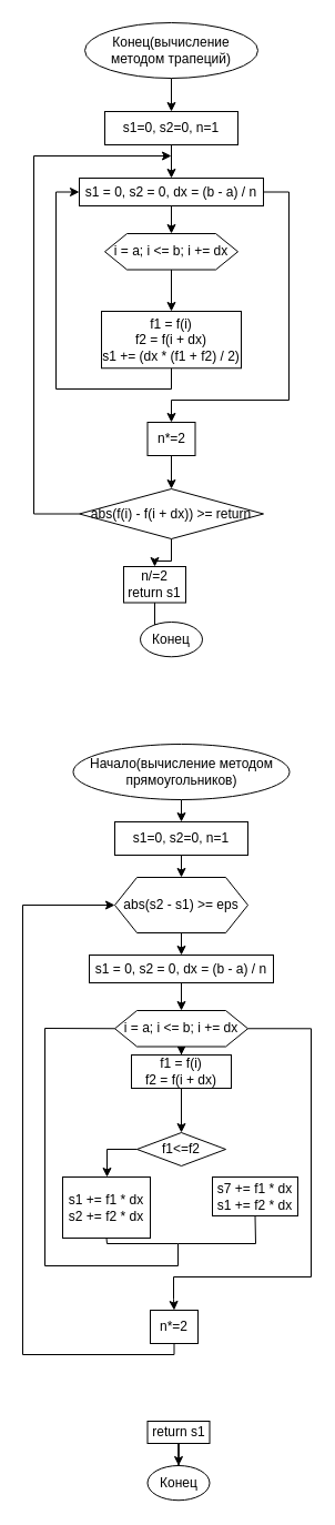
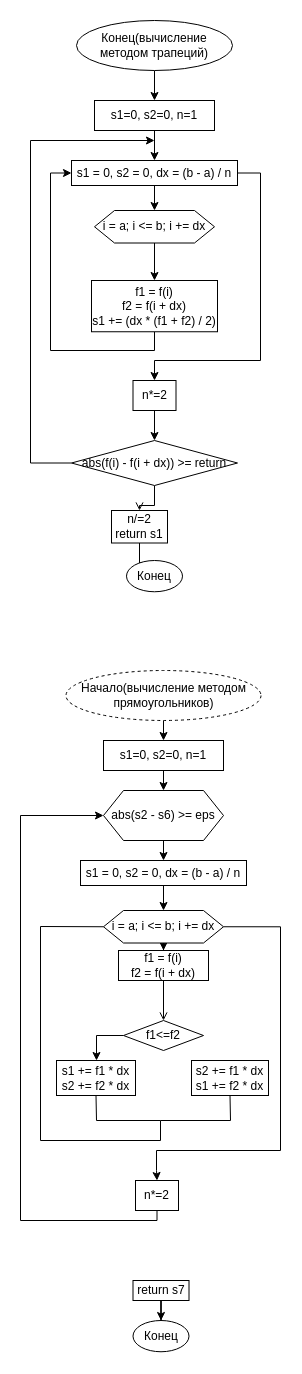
  <mxCell id="0" />
  <mxCell id="1" parent="0" />
  <mxCell id="2" style="edgeStyle=orthogonalEdgeStyle;rounded=0;orthogonalLoop=1;jettySize=auto;html=1;exitX=0.5;exitY=1;exitDx=0;exitDy=0;entryX=0.5;entryY=0;entryDx=0;entryDy=0;" edge="1" parent="1" source="3" target="5"><mxGeometry relative="1" as="geometry" /></mxCell>
  <mxCell id="3" value="Конец(вычисление методом трапеций)" style="ellipse;whiteSpace=wrap;html=1;" vertex="1" parent="1"><mxGeometry x="76" y="20" width="156" height="50" as="geometry" /></mxCell>
  <mxCell id="4" value="" style="edgeStyle=orthogonalEdgeStyle;rounded=0;orthogonalLoop=1;jettySize=auto;html=1;" edge="1" parent="1" source="5" target="8"><mxGeometry relative="1" as="geometry" /></mxCell>
  <mxCell id="5" value="s1=0, s2=0, n=1" style="whiteSpace=wrap;html=1;" vertex="1" parent="1"><mxGeometry x="94" y="100" width="120" height="30" as="geometry" /></mxCell>
  <mxCell id="6" value="" style="edgeStyle=orthogonalEdgeStyle;rounded=0;orthogonalLoop=1;jettySize=auto;html=1;" edge="1" parent="1" source="8" target="10"><mxGeometry relative="1" as="geometry" /></mxCell>
  <mxCell id="7" value="" style="edgeStyle=orthogonalEdgeStyle;rounded=0;orthogonalLoop=1;jettySize=auto;html=1;entryX=0.5;entryY=0;entryDx=0;entryDy=0;" edge="1" parent="1" source="8" target="14"><mxGeometry relative="1" as="geometry"><Array as="points"><mxPoint x="260" y="173" /><mxPoint x="260" y="360" /><mxPoint x="154" y="360" /></Array></mxGeometry></mxCell>
  <mxCell id="8" value="s1 = 0, s2 = 0, dx = (b - a) / n" style="whiteSpace=wrap;html=1;" vertex="1" parent="1"><mxGeometry x="71" y="160" width="166" height="25" as="geometry" /></mxCell>
  <mxCell id="9" value="" style="edgeStyle=orthogonalEdgeStyle;rounded=0;orthogonalLoop=1;jettySize=auto;html=1;" edge="1" parent="1" source="10" target="12"><mxGeometry relative="1" as="geometry" /></mxCell>
  <mxCell id="10" value="i = a; i &amp;lt;= b; i += dx" style="shape=hexagon;perimeter=hexagonPerimeter2;whiteSpace=wrap;html=1;fixedSize=1;" vertex="1" parent="1"><mxGeometry x="94" y="210" width="120" height="32.5" as="geometry" /></mxCell>
  <mxCell id="11" style="edgeStyle=orthogonalEdgeStyle;rounded=0;orthogonalLoop=1;jettySize=auto;html=1;entryX=0;entryY=0.5;entryDx=0;entryDy=0;" edge="1" parent="1" source="12" target="8"><mxGeometry relative="1" as="geometry"><mxPoint x="154" y="350" as="targetPoint" /><Array as="points"><mxPoint x="154" y="350" /><mxPoint x="50" y="350" /><mxPoint x="50" y="173" /></Array></mxGeometry></mxCell>
  <mxCell id="12" value="&lt;div&gt;f1 = f(i)&lt;/div&gt;&lt;div&gt;f2 = f(i + dx)&lt;/div&gt;&lt;div&gt;s1 += (dx * (f1 + f2) / 2)&lt;/div&gt;" style="whiteSpace=wrap;html=1;" vertex="1" parent="1"><mxGeometry x="91" y="280" width="126" height="51.25" as="geometry" /></mxCell>
  <mxCell id="13" value="" style="edgeStyle=orthogonalEdgeStyle;rounded=0;orthogonalLoop=1;jettySize=auto;html=1;" edge="1" parent="1" source="14" target="17"><mxGeometry relative="1" as="geometry" /></mxCell>
  <mxCell id="14" value="n*=2" style="whiteSpace=wrap;html=1;" vertex="1" parent="1"><mxGeometry x="132.5" y="380" width="43" height="30" as="geometry" /></mxCell>
  <mxCell id="15" style="edgeStyle=orthogonalEdgeStyle;rounded=0;orthogonalLoop=1;jettySize=auto;html=1;exitX=0;exitY=0.5;exitDx=0;exitDy=0;" edge="1" parent="1" source="17"><mxGeometry relative="1" as="geometry"><mxPoint x="154" y="140" as="targetPoint" /><Array as="points"><mxPoint x="30" y="463" /><mxPoint x="30" y="140" /></Array></mxGeometry></mxCell>
- <mxCell id="16" value="" style="edgeStyle=orthogonalEdgeStyle;rounded=0;orthogonalLoop=1;jettySize=auto;html=1;" edge="1" parent="1" source="17" target="19"><mxGeometry relative="1" as="geometry" /></mxCell>
+ <mxCell id="16" value="" style="edgeStyle=orthogonalEdgeStyle;rounded=0;orthogonalLoop=1;jettySize=auto;html=1;endArrow=open;" edge="1" parent="1" source="17" target="19"><mxGeometry relative="1" as="geometry" /></mxCell>
  <mxCell id="17" value="abs(f(i) - f(i + dx)) &amp;gt;= return" style="rhombus;whiteSpace=wrap;html=1;" vertex="1" parent="1"><mxGeometry x="71" y="440" width="166" height="45" as="geometry" /></mxCell>
  <mxCell id="18" value="" style="edgeStyle=orthogonalEdgeStyle;rounded=0;orthogonalLoop=1;jettySize=auto;html=1;" edge="1" parent="1" source="19" target="20"><mxGeometry relative="1" as="geometry" /></mxCell>
  <mxCell id="19" value="n/=2&lt;br&gt;return s1" style="whiteSpace=wrap;html=1;" vertex="1" parent="1"><mxGeometry x="111" y="510" width="56" height="32.5" as="geometry" /></mxCell>
  <mxCell id="20" value="Конец" style="ellipse;whiteSpace=wrap;html=1;" vertex="1" parent="1"><mxGeometry x="126" y="560" width="56" height="31.25" as="geometry" /></mxCell>
  <mxCell id="21" style="edgeStyle=orthogonalEdgeStyle;rounded=0;orthogonalLoop=1;jettySize=auto;html=1;exitX=0.5;exitY=1;exitDx=0;exitDy=0;entryX=0.5;entryY=0;entryDx=0;entryDy=0;" edge="1" parent="1" source="22" target="24"><mxGeometry relative="1" as="geometry" /></mxCell>
- <mxCell id="22" value="Начало(вычисление методом прямоугольников)" style="ellipse;whiteSpace=wrap;html=1;" vertex="1" parent="1"><mxGeometry x="65.5" y="670" width="195" height="50" as="geometry" /></mxCell>
+ <mxCell id="22" value="Начало(вычисление методом прямоугольников)" style="ellipse;whiteSpace=wrap;html=1;dashed=1;" vertex="1" parent="1"><mxGeometry x="65.5" y="670" width="195" height="50" as="geometry" /></mxCell>
  <mxCell id="23" style="edgeStyle=orthogonalEdgeStyle;rounded=0;orthogonalLoop=1;jettySize=auto;html=1;exitX=0.5;exitY=1;exitDx=0;exitDy=0;entryX=0.5;entryY=0;entryDx=0;entryDy=0;" edge="1" parent="1" source="24"><mxGeometry relative="1" as="geometry"><mxPoint x="163" y="790" as="targetPoint" /></mxGeometry></mxCell>
  <mxCell id="24" value="s1=0, s2=0, n=1" style="whiteSpace=wrap;html=1;" vertex="1" parent="1"><mxGeometry x="103" y="740" width="120" height="30" as="geometry" /></mxCell>
  <mxCell id="25" value="" style="edgeStyle=orthogonalEdgeStyle;rounded=0;orthogonalLoop=1;jettySize=auto;html=1;" edge="1" parent="1" source="26" target="29"><mxGeometry relative="1" as="geometry" /></mxCell>
  <mxCell id="26" value="s1 = 0, s2 = 0, dx = (b - a) / n" style="whiteSpace=wrap;html=1;" vertex="1" parent="1"><mxGeometry x="80" y="860" width="166" height="25" as="geometry" /></mxCell>
  <mxCell id="27" value="" style="edgeStyle=orthogonalEdgeStyle;rounded=0;orthogonalLoop=1;jettySize=auto;html=1;" edge="1" parent="1" source="29" target="31"><mxGeometry relative="1" as="geometry" /></mxCell>
  <mxCell id="28" style="edgeStyle=orthogonalEdgeStyle;rounded=0;orthogonalLoop=1;jettySize=auto;html=1;exitX=1;exitY=0.5;exitDx=0;exitDy=0;entryX=0.5;entryY=0;entryDx=0;entryDy=0;" edge="1" parent="1" source="29" target="32"><mxGeometry relative="1" as="geometry"><Array as="points"><mxPoint x="280" y="926" /><mxPoint x="280" y="1150" /><mxPoint x="156" y="1150" /><mxPoint x="156" y="1170" /></Array></mxGeometry></mxCell>
  <mxCell id="29" value="i = a; i &amp;lt;= b; i += dx" style="shape=hexagon;perimeter=hexagonPerimeter2;whiteSpace=wrap;html=1;fixedSize=1;" vertex="1" parent="1"><mxGeometry x="103" y="910" width="120" height="32.5" as="geometry" /></mxCell>
- <mxCell id="30" value="" style="edgeStyle=orthogonalEdgeStyle;rounded=0;orthogonalLoop=1;jettySize=auto;html=1;" edge="1" parent="1" source="31" target="39"><mxGeometry relative="1" as="geometry" /></mxCell>
+ <mxCell id="30" value="" style="edgeStyle=orthogonalEdgeStyle;rounded=0;orthogonalLoop=1;jettySize=auto;html=1;endArrow=open;" edge="1" parent="1" source="31" target="39"><mxGeometry relative="1" as="geometry" /></mxCell>
  <mxCell id="31" value="&lt;div&gt;f1 = f(i)&lt;/div&gt;&lt;div&gt;f2 = f(i + dx)&lt;/div&gt;" style="whiteSpace=wrap;html=1;" vertex="1" parent="1"><mxGeometry x="118" y="950" width="90" height="30" as="geometry" /></mxCell>
  <mxCell id="32" value="n*=2" style="whiteSpace=wrap;html=1;" vertex="1" parent="1"><mxGeometry x="135" y="1180" width="43" height="30" as="geometry" /></mxCell>
  <mxCell id="33" style="edgeStyle=orthogonalEdgeStyle;rounded=0;orthogonalLoop=1;jettySize=auto;html=1;exitX=0.5;exitY=1;exitDx=0;exitDy=0;entryX=0;entryY=0.5;entryDx=0;entryDy=0;" edge="1" parent="1" source="32" target="44"><mxGeometry relative="1" as="geometry"><Array as="points"><mxPoint x="156" y="1220" /><mxPoint x="20" y="1220" /><mxPoint x="20" y="815" /></Array><mxPoint x="11.02" y="1158.75" as="sourcePoint" /><mxPoint x="-8.98" y="826.25" as="targetPoint" /></mxGeometry></mxCell>
  <mxCell id="34" value="" style="edgeStyle=orthogonalEdgeStyle;rounded=0;orthogonalLoop=1;jettySize=auto;html=1;" edge="1" parent="1" source="35" target="36"><mxGeometry relative="1" as="geometry" /></mxCell>
- <mxCell id="35" value="return s1" style="whiteSpace=wrap;html=1;" vertex="1" parent="1"><mxGeometry x="132.5" y="1280" width="56" height="20" as="geometry" /></mxCell>
+ <mxCell id="35" value="return s7" style="whiteSpace=wrap;html=1;" vertex="1" parent="1"><mxGeometry x="132.5" y="1280" width="56" height="20" as="geometry" /></mxCell>
  <mxCell id="36" value="Конец" style="ellipse;whiteSpace=wrap;html=1;" vertex="1" parent="1"><mxGeometry x="132.5" y="1320" width="56" height="31.25" as="geometry" /></mxCell>
  <mxCell id="37" style="edgeStyle=orthogonalEdgeStyle;rounded=0;orthogonalLoop=1;jettySize=auto;html=1;exitX=0.5;exitY=1;exitDx=0;exitDy=0;entryX=0.5;entryY=0;entryDx=0;entryDy=0;" edge="1" parent="1" target="26"><mxGeometry relative="1" as="geometry"><mxPoint x="163" y="840" as="sourcePoint" /></mxGeometry></mxCell>
  <mxCell id="38" value="" style="edgeStyle=orthogonalEdgeStyle;rounded=0;orthogonalLoop=1;jettySize=auto;html=1;exitX=0;exitY=0.5;exitDx=0;exitDy=0;" edge="1" parent="1" source="39" target="41"><mxGeometry relative="1" as="geometry"><Array as="points"><mxPoint x="96" y="1035" /></Array></mxGeometry></mxCell>
  <mxCell id="39" value="f1&amp;lt;=f2" style="rhombus;whiteSpace=wrap;html=1;" vertex="1" parent="1"><mxGeometry x="123" y="1020" width="80" height="30" as="geometry" /></mxCell>
- <mxCell id="40" value="&lt;div&gt;s7 += f1 * dx&lt;/div&gt;&lt;div&gt;s1 += f2 * dx&lt;/div&gt;" style="whiteSpace=wrap;html=1;" vertex="1" parent="1"><mxGeometry x="191" y="1060" width="77" height="35" as="geometry" /></mxCell>
- <mxCell id="41" value="&lt;div&gt;s1 += f1 * dx&lt;/div&gt;&lt;div&gt;s2 += f2 * dx&lt;/div&gt;" style="whiteSpace=wrap;html=1;" vertex="1" parent="1"><mxGeometry x="56" y="1060" width="79" height="55" as="geometry" /></mxCell>
+ <mxCell id="40" value="&lt;div&gt;s2 += f1 * dx&lt;/div&gt;&lt;div&gt;s1 += f2 * dx&lt;/div&gt;" style="whiteSpace=wrap;html=1;" vertex="1" parent="1"><mxGeometry x="191" y="1060" width="77" height="35" as="geometry" /></mxCell>
+ <mxCell id="41" value="&lt;div&gt;s1 += f1 * dx&lt;/div&gt;&lt;div&gt;s2 += f2 * dx&lt;/div&gt;" style="whiteSpace=wrap;html=1;" vertex="1" parent="1"><mxGeometry x="56" y="1060" width="79" height="35" as="geometry" /></mxCell>
  <mxCell id="42" value="" style="endArrow=none;html=1;rounded=0;exitX=0.5;exitY=1;exitDx=0;exitDy=0;entryX=0;entryY=0.5;entryDx=0;entryDy=0;" edge="1" parent="1" source="41" target="29"><mxGeometry width="50" height="50" relative="1" as="geometry"><mxPoint x="190" y="1060" as="sourcePoint" /><mxPoint x="20" y="830" as="targetPoint" /><Array as="points"><mxPoint x="96" y="1120" /><mxPoint x="160" y="1120" /><mxPoint x="160" y="1140" /><mxPoint x="40" y="1140" /><mxPoint x="40" y="926" /></Array></mxGeometry></mxCell>
  <mxCell id="43" value="" style="endArrow=none;html=1;rounded=0;exitX=0.5;exitY=1;exitDx=0;exitDy=0;" edge="1" parent="1" source="40"><mxGeometry width="50" height="50" relative="1" as="geometry"><mxPoint x="190" y="1060" as="sourcePoint" /><mxPoint x="160" y="1120" as="targetPoint" /><Array as="points"><mxPoint x="230" y="1120" /></Array></mxGeometry></mxCell>
- <mxCell id="44" value="abs(s2 - s1) &amp;gt;= eps" style="shape=hexagon;perimeter=hexagonPerimeter2;whiteSpace=wrap;html=1;fixedSize=1;" vertex="1" parent="1"><mxGeometry x="103" y="790" width="120" height="50" as="geometry" /></mxCell>
+ <mxCell id="44" value="abs(s2 - s6) &amp;gt;= eps" style="shape=hexagon;perimeter=hexagonPerimeter2;whiteSpace=wrap;html=1;fixedSize=1;" vertex="1" parent="1"><mxGeometry x="103" y="790" width="120" height="50" as="geometry" /></mxCell>
